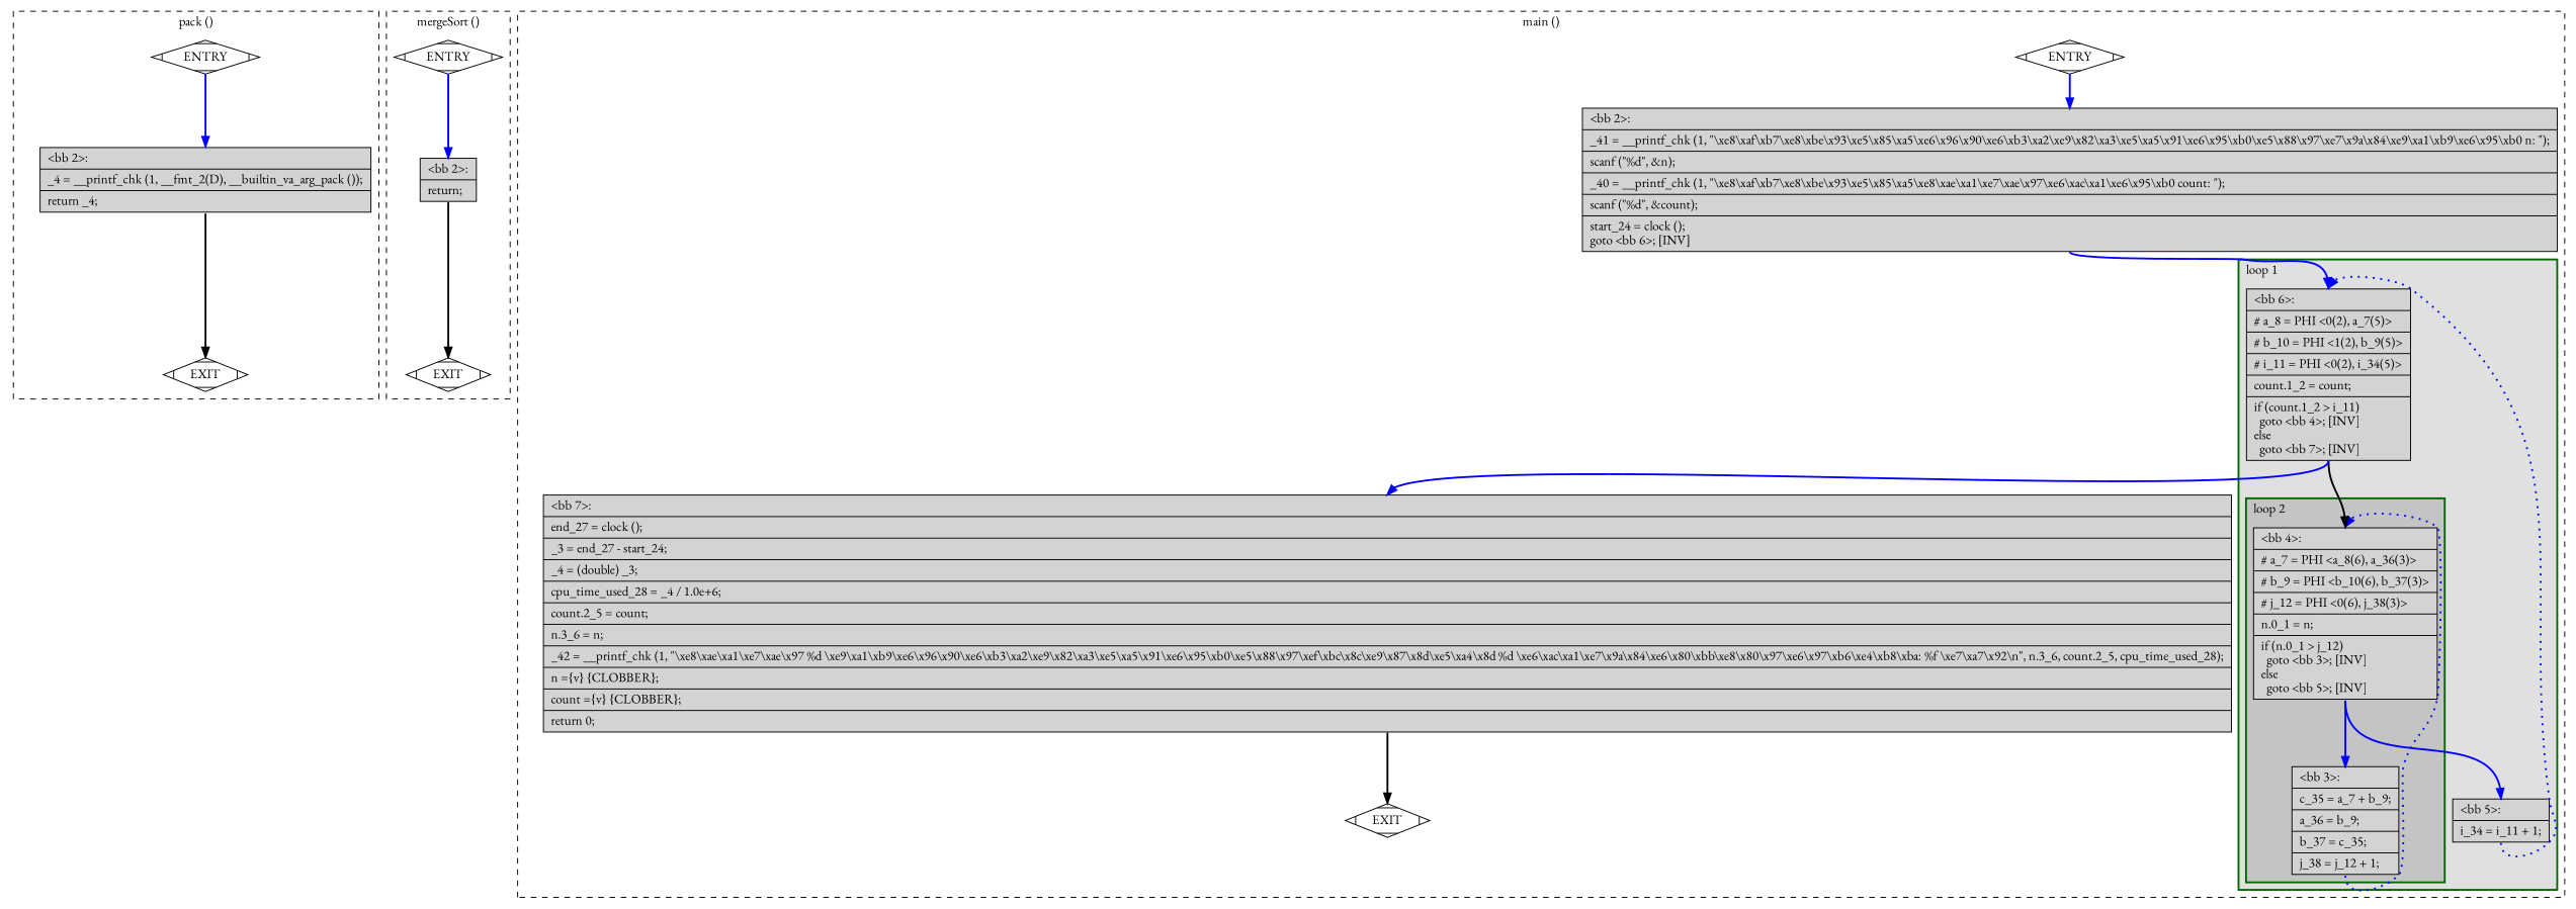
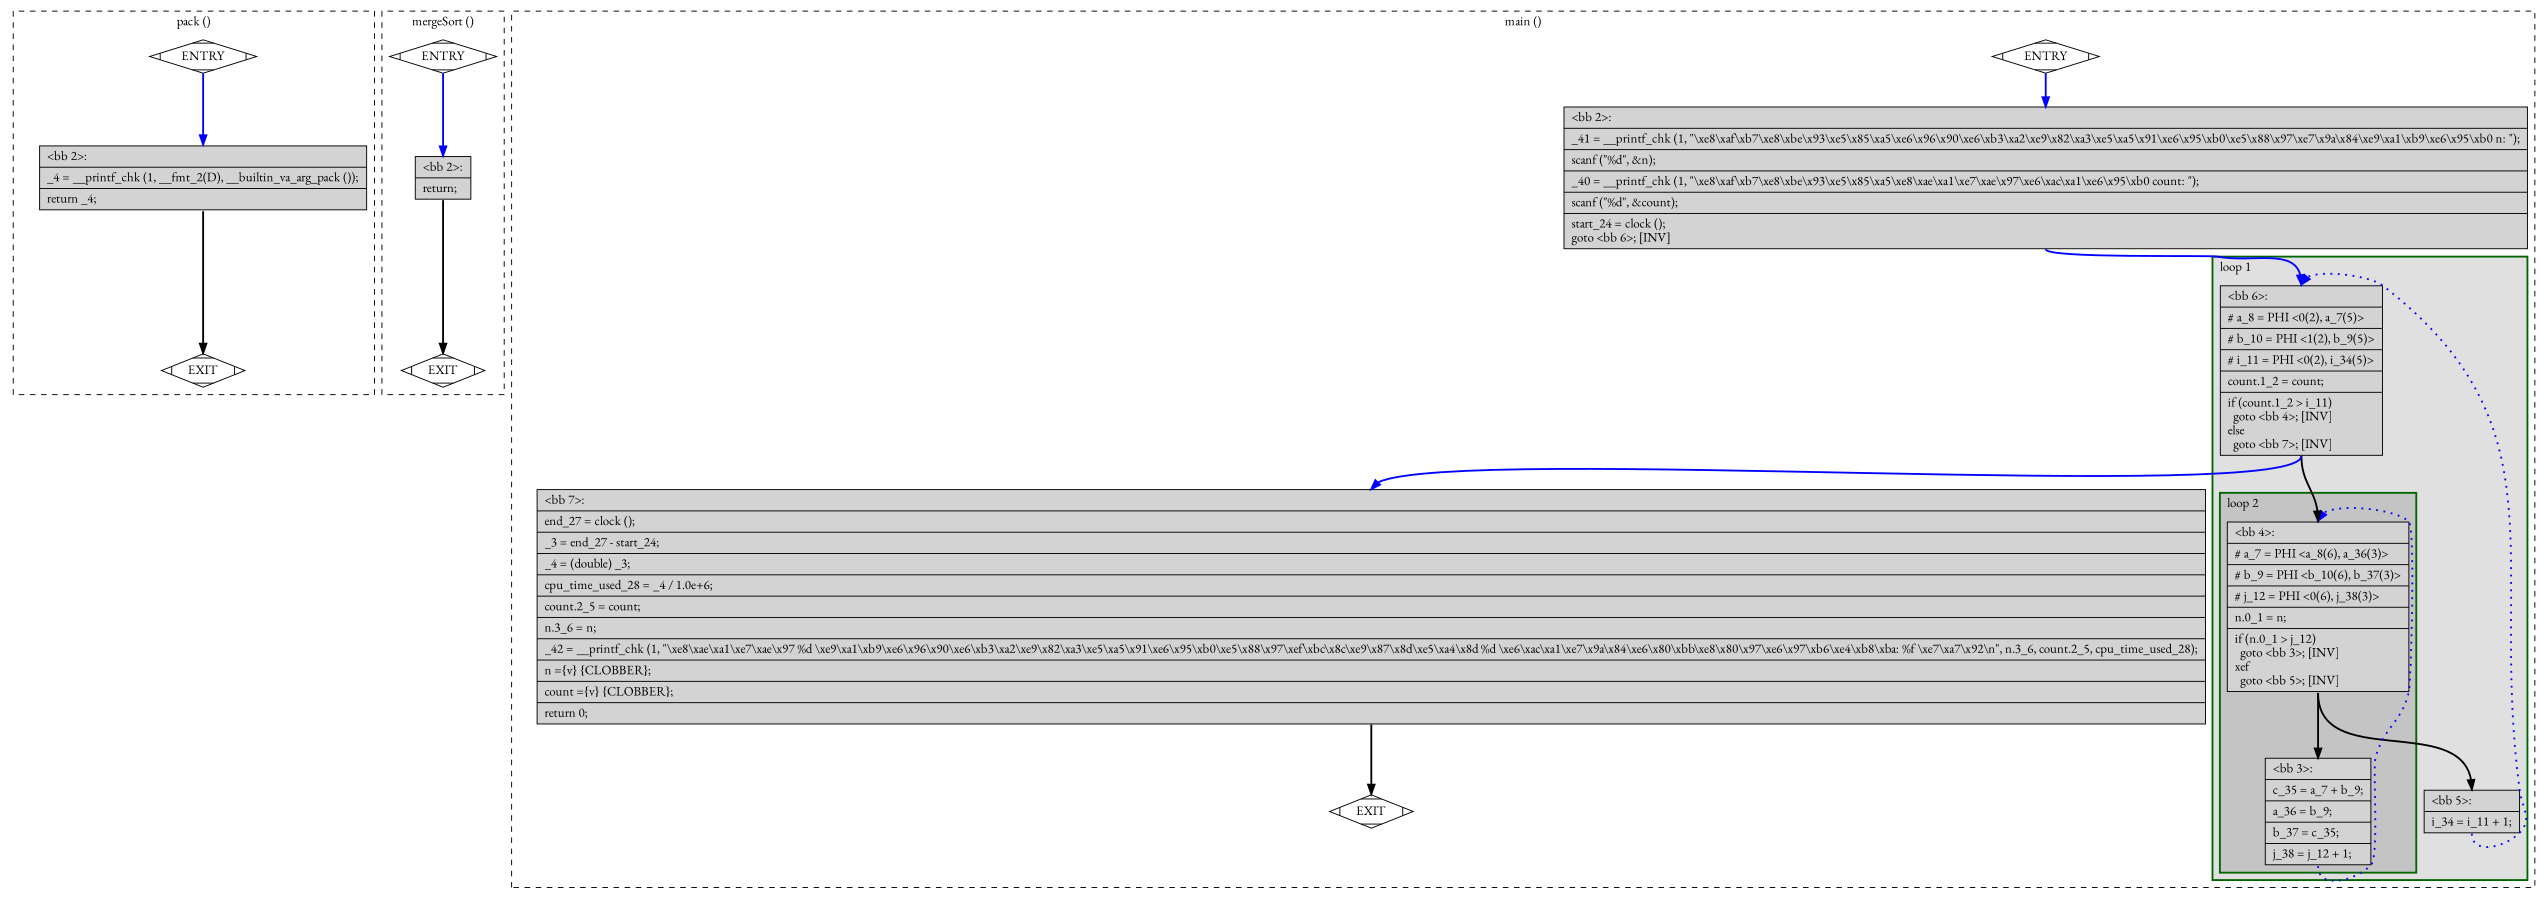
  digraph {
    fontname="EB Garamond"
    node [fillcolor=lightgrey fontname="EB Garamond" shape=record style=filled]
    edge [constraint=true fontname="EB Garamond" headport=n style="solid,bold" tailport=s color=blue weight=10]
    n1 [fillcolor=white label=ENTRY shape=Mdiamond]
    n2 [fillcolor=white label=EXIT shape=Mdiamond]
    n3 [label="{\<bb\ 2\>:\l|_4\ =\ __printf_chk\ (1,\ __fmt_2(D),\ __builtin_va_arg_pack\ ());\l|return\ _4;\l}"]
    n4 [fillcolor=white label=ENTRY shape=Mdiamond]
    n5 [fillcolor=white label=EXIT shape=Mdiamond]
    n6 [label="{\<bb\ 2\>:\l|return;\l}"]
-   n7 [label="{\<bb\ 4\>:\l|#\ a_7\ =\ PHI\ \<a_8(6),\ a_36(3)\>\l|#\ b_9\ =\ PHI\ \<b_10(6),\ b_37(3)\>\l|#\ j_12\ =\ PHI\ \<0(6),\ j_38(3)\>\l|n.0_1\ =\ n;\l|if\ (n.0_1\ \>\ j_12)\l\ \ goto\ \<bb\ 3\>;\ [INV]\lelse\l\ \ goto\ \<bb\ 5\>;\ [INV]\l}"]
+   n7 [label="{\<bb\ 4\>:\l|#\ a_7\ =\ PHI\ \<a_8(6),\ a_36(3)\>\l|#\ b_9\ =\ PHI\ \<b_10(6),\ b_37(3)\>\l|#\ j_12\ =\ PHI\ \<0(6),\ j_38(3)\>\l|n.0_1\ =\ n;\l|if\ (n.0_1\ \>\ j_12)\l\ \ goto\ \<bb\ 3\>;\ [INV]\lxef\l\ \ goto\ \<bb\ 5\>;\ [INV]\l}"]
    n8 [label="{\<bb\ 3\>:\l|c_35\ =\ a_7\ +\ b_9;\l|a_36\ =\ b_9;\l|b_37\ =\ c_35;\l|j_38\ =\ j_12\ +\ 1;\l}"]
    n9 [label="{\<bb\ 6\>:\l|#\ a_8\ =\ PHI\ \<0(2),\ a_7(5)\>\l|#\ b_10\ =\ PHI\ \<1(2),\ b_9(5)\>\l|#\ i_11\ =\ PHI\ \<0(2),\ i_34(5)\>\l|count.1_2\ =\ count;\l|if\ (count.1_2\ \>\ i_11)\l\ \ goto\ \<bb\ 4\>;\ [INV]\lelse\l\ \ goto\ \<bb\ 7\>;\ [INV]\l}"]
    n10 [label="{\<bb\ 5\>:\l|i_34\ =\ i_11\ +\ 1;\l}"]
    n11 [label="{\<bb\ 7\>:\l|end_27\ =\ clock\ ();\l|_3\ =\ end_27\ -\ start_24;\l|_4\ =\ (double)\ _3;\l|cpu_time_used_28\ =\ _4\ /\ 1.0e+6;\l|count.2_5\ =\ count;\l|n.3_6\ =\ n;\l|_42\ =\ __printf_chk\ (1,\ \"\\xe8\\xae\\xa1\\xe7\\xae\\x97\ %d\ \\xe9\\xa1\\xb9\\xe6\\x96\\x90\\xe6\\xb3\\xa2\\xe9\\x82\\xa3\\xe5\\xa5\\x91\\xe6\\x95\\xb0\\xe5\\x88\\x97\\xef\\xbc\\x8c\\xe9\\x87\\x8d\\xe5\\xa4\\x8d\ %d\ \\xe6\\xac\\xa1\\xe7\\x9a\\x84\\xe6\\x80\\xbb\\xe8\\x80\\x97\\xe6\\x97\\xb6\\xe4\\xb8\\xba:\ %f\ \\xe7\\xa7\\x92\\n\",\ n.3_6,\ count.2_5,\ cpu_time_used_28);\l|n\ =\{v\}\ \{CLOBBER\};\l|count\ =\{v\}\ \{CLOBBER\};\l|return\ 0;\l}"]
    n12 [fillcolor=white label=ENTRY shape=Mdiamond]
    n13 [fillcolor=white label=EXIT shape=Mdiamond]
    n14 [label="{\<bb\ 2\>:\l|_41\ =\ __printf_chk\ (1,\ \"\\xe8\\xaf\\xb7\\xe8\\xbe\\x93\\xe5\\x85\\xa5\\xe6\\x96\\x90\\xe6\\xb3\\xa2\\xe9\\x82\\xa3\\xe5\\xa5\\x91\\xe6\\x95\\xb0\\xe5\\x88\\x97\\xe7\\x9a\\x84\\xe9\\xa1\\xb9\\xe6\\x95\\xb0\ n:\ \");\l|scanf\ (\"%d\",\ &n);\l|_40\ =\ __printf_chk\ (1,\ \"\\xe8\\xaf\\xb7\\xe8\\xbe\\x93\\xe5\\x85\\xa5\\xe8\\xae\\xa1\\xe7\\xae\\x97\\xe6\\xac\\xa1\\xe6\\x95\\xb0\ count:\ \");\l|scanf\ (\"%d\",\ &count);\l|start_24\ =\ clock\ ();\lgoto\ \<bb\ 6\>;\ [INV]\l}"]
    subgraph cluster_1 {
      color=black
      label="pack ()"
      style=dashed
      n1
      n2
      n3
    }
    subgraph cluster_2 {
      color=black
      label="mergeSort ()"
      style=dashed
      n4
      n5
      n6
    }
    subgraph cluster_3 {
      color=black
      label="main ()"
      style=dashed
      n11
      n12
      n13
      n14
      subgraph cluster_4 {
        color=darkgreen
        fillcolor=grey88
        label="loop 1"
        labeljust=l
        penwidth=2
        style=filled
        n9
        n10
        subgraph cluster_5 {
          color=darkgreen
          fillcolor=grey77
          label="loop 2"
          labeljust=l
          penwidth=2
          style=filled
          n7
          n8
        }
      }
    }
    n1 -> n2 [style=invis color="" weight=""]
    n1 -> n3 [weight=100]
    n3 -> n2 [color=black]
    n4 -> n5 [style=invis color="" weight=""]
    n4 -> n6 [weight=100]
    n6 -> n5 [color=black]
-   n7 -> n8
-   n7 -> n10
+   n7 -> n8 [color=black]
+   n7 -> n10 [color=black]
    n8 -> n7 [constraint=false style="dotted,bold"]
    n9 -> n7 [color=black]
    n9 -> n11
    n10 -> n9 [constraint=false style="dotted,bold"]
    n11 -> n13 [color=black]
    n12 -> n13 [style=invis color="" weight=""]
    n12 -> n14 [weight=100]
    n14 -> n9 [weight=100]
  }
